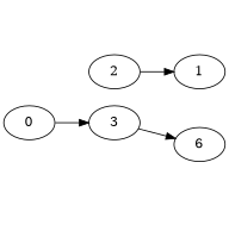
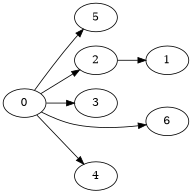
  digraph {
    "Duplicate states"=0
    GraphType=Fork
    "Max states in OPEN"=0
    Modes="120000ms; topo-ordered tasks, ; Pruning: task equivalence, fixed order ready list, ; F-value: ; Optimisation: best schedule length (SL) optimisation on equal, "
    NumberOfTasks=10
    "Pruned using list schedule length"=879
    "States removed from OPEN"=0
    TargetSystem="Heterogeneous-4-2"
    "Time to schedule (ms)"=114
    "Total idle time"=4800
    "Total schedule length"=18300
    "Total sequential time"=401
    "Total states created"=1180
    rankdir=LR
    node [Processor=0 Weight=32]
    0 ["Finish time"=13 "Start time"=0 Weight=13]
+   5 ["Finish time"=7839 "Start time"=7800 Weight=39]
    2 ["Finish time"=11732 "Start time"=11700]
    3 ["Finish time"=14932 "Start time"=14900]
    6 ["Finish time"=11932 Processor=3 "Start time"=11900]
+   4 ["Finish time"=12026 Processor=2 "Start time"=12000 Weight=26]
    1 ["Finish time"=1652 Processor=2 "Start time"=1600 Weight=52]
+   0 -> 5 [Weight=4]
+   0 -> 2 [Weight=2]
    0 -> 3 [Weight=8]
-   3 -> 6 [Weight=7]
+   0 -> 6 [Weight=7]
+   0 -> 4 [Weight=5]
    2 -> 1 [Weight=3]
  }
